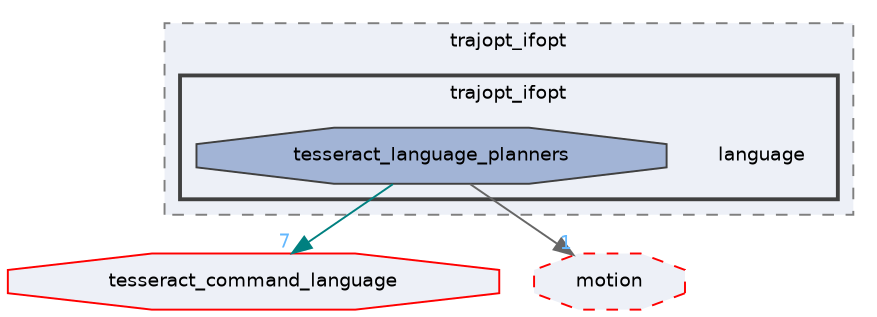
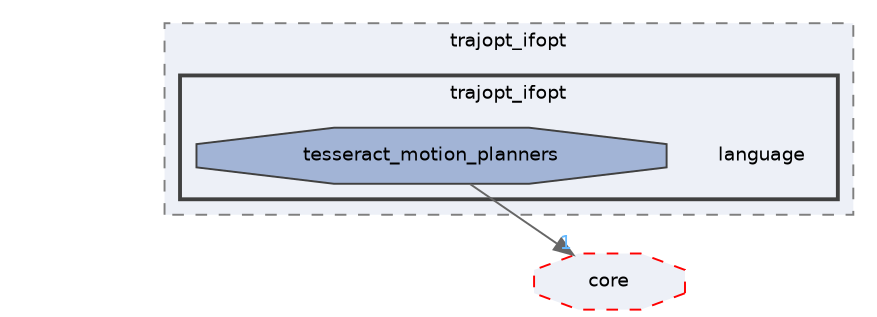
  digraph {
    compound=true
    node [fontname=Helvetica fontsize=10 shape=octagon color=red fillcolor="#edf0f7" style=filled]
    edge [fontcolor=steelblue1 fontname=Helvetica fontsize=10 labeldistance=1.5 labelfontname=Helvetica labelfontsize=10]
    n1 [height=0.2 label=language shape=plaintext width=0.4 color="" fillcolor="" style=""]
-   n2 [color=grey25 fillcolor="#a2b4d6" height=0.2 label=tesseract_language_planners width=0.4]
-   n3 [height=0.2 label=tesseract_command_language width=0.4]
-   n4 [height=0.2 label=motion style="filled,dashed" width=0.4]
+   n2 [color=grey25 fillcolor="#a2b4d6" height=0.2 label=tesseract_motion_planners width=0.4]
+   n4 [height=0.2 label=core style="filled,dashed" width=0.4]
    subgraph cluster_1 {
      bgcolor="#edf0f7"
      fontname=Helvetica
      fontsize=10
      label=trajopt_ifopt
      pencolor=grey50
      style="filled,dashed"
      subgraph cluster_2 {
        bgcolor="#edf0f7"
        fontname=Helvetica
        fontsize=10
        label=trajopt_ifopt
        pencolor=grey25
        style="filled,bold"
        n1
        n2
      }
    }
-   n2 -> n3 [color=teal headlabel=7]
    n2 -> n4 [color=gray40 headlabel=1]
  }
